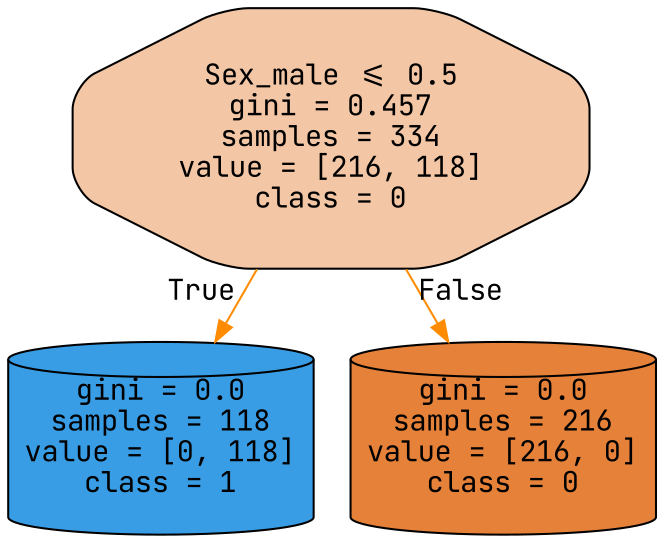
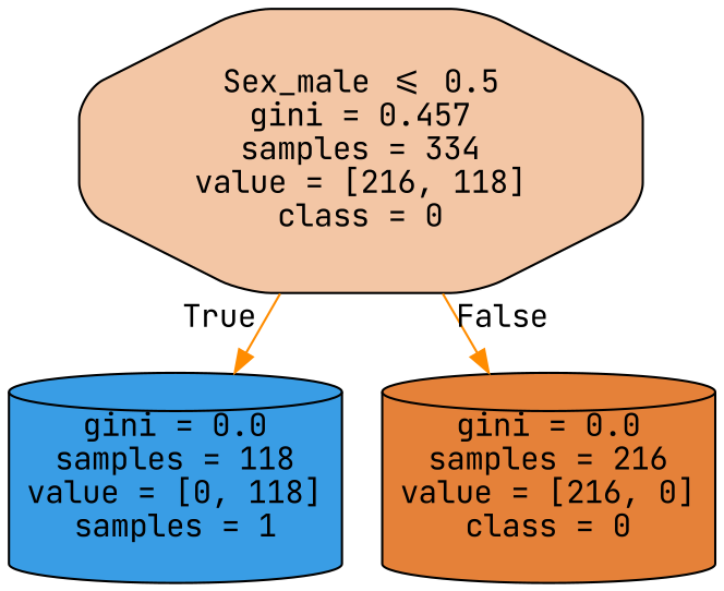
  digraph {
    fontname="JetBrains Mono"
    node [color=black fontname="JetBrains Mono" shape=cylinder style="filled, rounded"]
    edge [fontname="JetBrains Mono" labeldistance=2.5 color=darkorange]
    n1 [fillcolor="#f3c6a5" label="Sex_male <= 0.5\ngini = 0.457\nsamples = 334\nvalue = [216, 118]\nclass = 0" shape=octagon]
-   n2 [fillcolor="#399de5" label="gini = 0.0\nsamples = 118\nvalue = [0, 118]\nclass = 1"]
+   n2 [fillcolor="#399de5" label="gini = 0.0\nsamples = 118\nvalue = [0, 118]\nsamples = 1"]
    n3 [fillcolor="#e58139" label="gini = 0.0\nsamples = 216\nvalue = [216, 0]\nclass = 0"]
    n1 -> n2 [headlabel=True labelangle=45]
    n1 -> n3 [headlabel=False labelangle=-45]
  }
